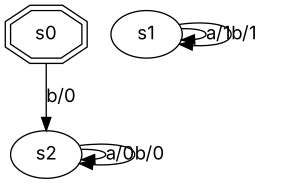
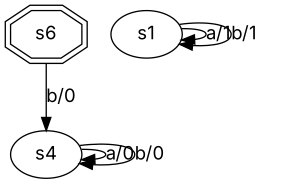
  digraph {
    fontname=Inter
    node [fontname=Inter]
    edge [fontname=Inter]
-   s0 [shape=doubleoctagon]
-   s2
+   s0 [shape=doubleoctagon label=s6]
+   s2 [label=s4]
    s1
    s0 -> s2 [label="b/0"]
    s2 -> s2 [label="a/0"]
    s2 -> s2 [label="b/0"]
    s1 -> s1 [label="a/1"]
    s1 -> s1 [label="b/1"]
  }
